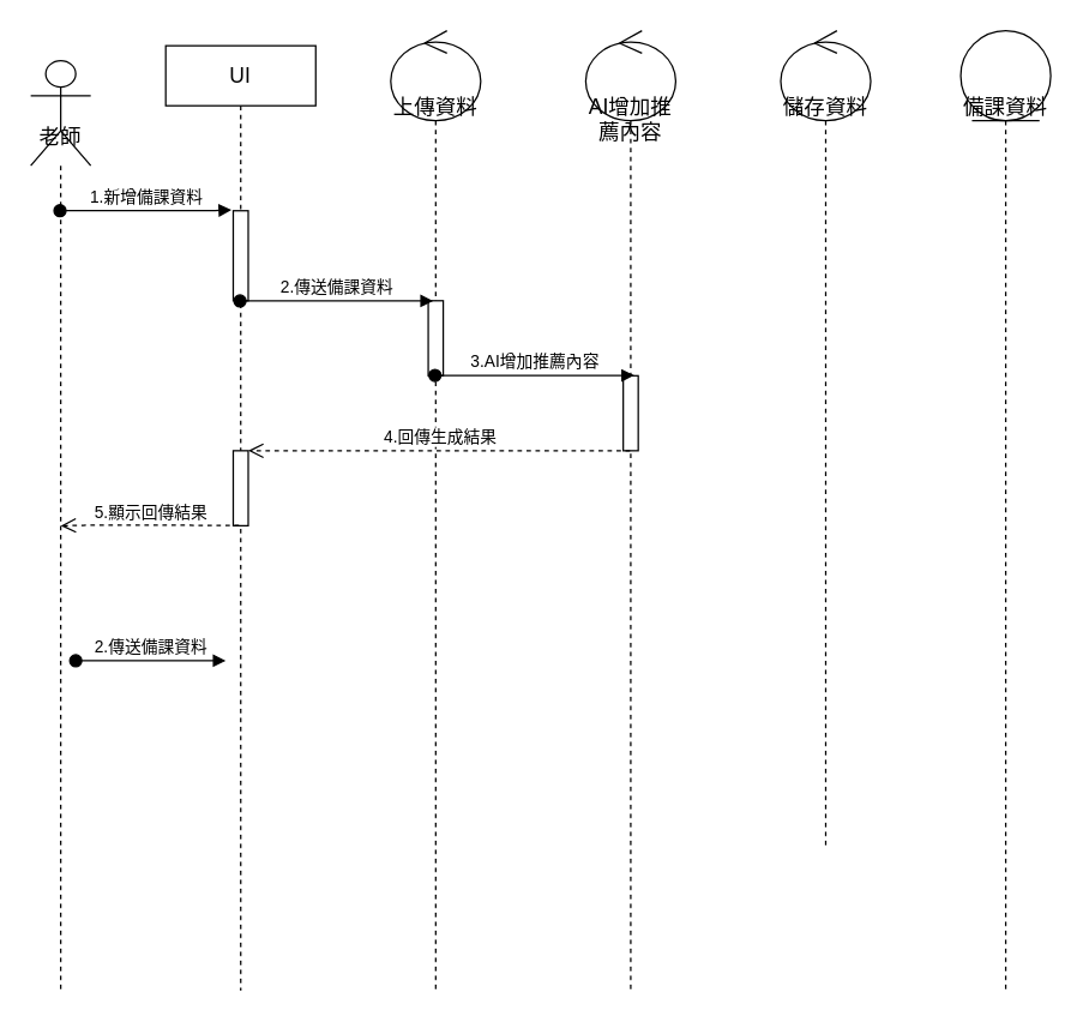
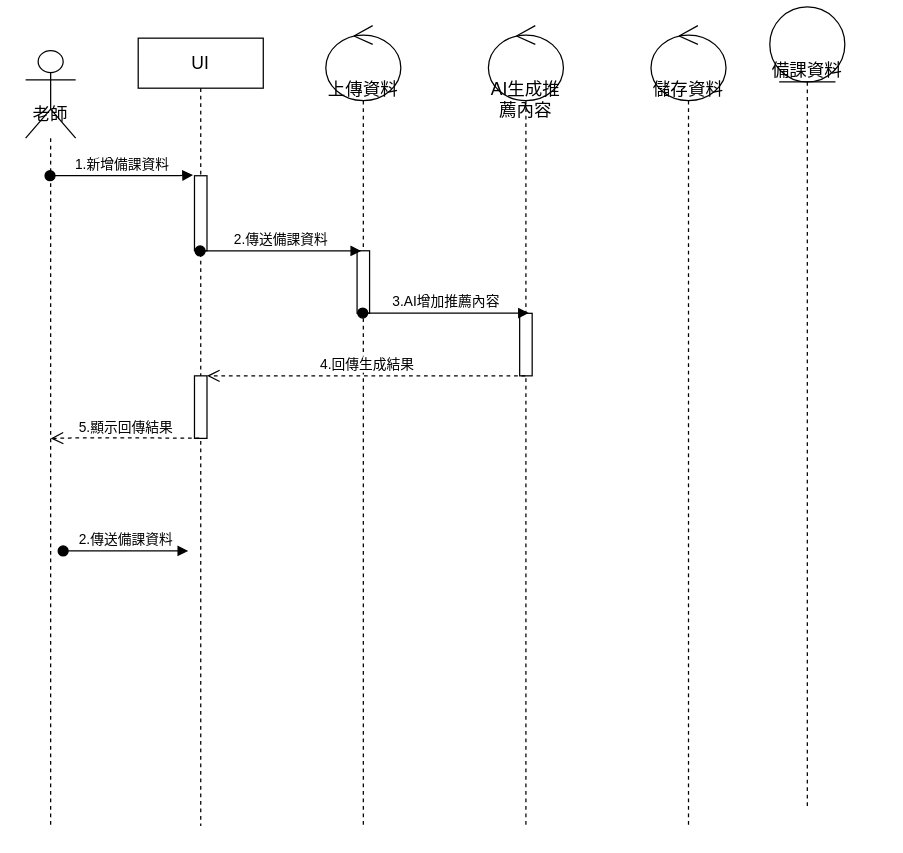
  <mxCell id="0" />
  <mxCell id="1" parent="0" />
  <mxCell id="2" value="&lt;font style=&quot;font-size: 14px;&quot;&gt;老師&lt;/font&gt;" style="shape=umlLifeline;participant=umlActor;perimeter=lifelinePerimeter;whiteSpace=wrap;html=1;container=1;collapsible=0;recursiveResize=0;verticalAlign=top;spacingTop=36;outlineConnect=0;size=70;" parent="1" vertex="1"><mxGeometry x="20" y="40" width="40" height="620" as="geometry" /></mxCell>
  <mxCell id="3" value="UI" style="shape=umlLifeline;perimeter=lifelinePerimeter;whiteSpace=wrap;html=1;container=1;collapsible=0;recursiveResize=0;outlineConnect=0;fontSize=14;" parent="1" vertex="1"><mxGeometry x="110" y="30" width="100" height="630" as="geometry" /></mxCell>
  <mxCell id="4" value="" style="html=1;points=[];perimeter=orthogonalPerimeter;" vertex="1" parent="3"><mxGeometry x="45" y="110" width="10" height="60" as="geometry" /></mxCell>
  <mxCell id="5" value="" style="html=1;points=[];perimeter=orthogonalPerimeter;" vertex="1" parent="3"><mxGeometry x="45" y="270" width="10" height="50" as="geometry" /></mxCell>
  <mxCell id="6" value="2.傳送備課資料" style="html=1;verticalAlign=bottom;startArrow=oval;startFill=1;endArrow=block;startSize=8;" edge="1" parent="3"><mxGeometry width="60" relative="1" as="geometry"><mxPoint x="-60" y="410" as="sourcePoint" /><mxPoint x="40" y="410" as="targetPoint" /></mxGeometry></mxCell>
  <mxCell id="7" value="上傳資料" style="shape=umlLifeline;participant=umlControl;perimeter=lifelinePerimeter;whiteSpace=wrap;html=1;container=1;collapsible=0;recursiveResize=0;verticalAlign=top;spacingTop=36;outlineConnect=0;fontSize=14;size=60;align=center;" parent="1" vertex="1"><mxGeometry x="260" y="20" width="60" height="640" as="geometry" /></mxCell>
  <mxCell id="8" value="" style="html=1;points=[];perimeter=orthogonalPerimeter;" vertex="1" parent="7"><mxGeometry x="25" y="180" width="10" height="50" as="geometry" /></mxCell>
- <mxCell id="9" value="AI增加推薦內容" style="shape=umlLifeline;participant=umlControl;perimeter=lifelinePerimeter;whiteSpace=wrap;html=1;container=1;collapsible=0;recursiveResize=0;verticalAlign=top;spacingTop=36;outlineConnect=0;fontSize=14;size=60;align=center;" parent="1" vertex="1"><mxGeometry x="390" y="20" width="60" height="640" as="geometry" /></mxCell>
+ <mxCell id="9" value="AI生成推薦內容" style="shape=umlLifeline;participant=umlControl;perimeter=lifelinePerimeter;whiteSpace=wrap;html=1;container=1;collapsible=0;recursiveResize=0;verticalAlign=top;spacingTop=36;outlineConnect=0;fontSize=14;size=60;align=center;" parent="1" vertex="1"><mxGeometry x="390" y="20" width="60" height="640" as="geometry" /></mxCell>
  <mxCell id="10" value="" style="html=1;points=[];perimeter=orthogonalPerimeter;" vertex="1" parent="9"><mxGeometry x="25" y="230" width="10" height="50" as="geometry" /></mxCell>
- <mxCell id="11" value="儲存資料" style="shape=umlLifeline;participant=umlControl;perimeter=lifelinePerimeter;whiteSpace=wrap;html=1;container=1;collapsible=0;recursiveResize=0;verticalAlign=top;spacingTop=36;outlineConnect=0;fontSize=14;size=60;align=center;" parent="1" vertex="1"><mxGeometry x="520" y="20" width="60" height="545" as="geometry" /></mxCell>
- <mxCell id="12" value="備課資料" style="shape=umlLifeline;participant=umlEntity;perimeter=lifelinePerimeter;whiteSpace=wrap;html=1;container=1;collapsible=0;recursiveResize=0;verticalAlign=top;spacingTop=36;outlineConnect=0;fontSize=14;size=60;" parent="1" vertex="1"><mxGeometry x="640" y="20" width="60" height="640" as="geometry" /></mxCell>
+ <mxCell id="11" value="儲存資料" style="shape=umlLifeline;participant=umlControl;perimeter=lifelinePerimeter;whiteSpace=wrap;html=1;container=1;collapsible=0;recursiveResize=0;verticalAlign=top;spacingTop=36;outlineConnect=0;fontSize=14;size=60;align=center;" parent="1" vertex="1"><mxGeometry x="520" y="20" width="60" height="640" as="geometry" /></mxCell>
+ <mxCell id="12" value="備課資料" style="shape=umlLifeline;participant=umlEntity;perimeter=lifelinePerimeter;whiteSpace=wrap;html=1;container=1;collapsible=0;recursiveResize=0;verticalAlign=top;spacingTop=36;outlineConnect=0;fontSize=14;size=60;" parent="1" vertex="1"><mxGeometry x="615" y="5" width="60" height="640" as="geometry" /></mxCell>
  <mxCell id="13" value="1.新增備課資料" style="html=1;verticalAlign=bottom;startArrow=oval;startFill=1;endArrow=block;startSize=8;entryX=-0.122;entryY=-0.009;entryDx=0;entryDy=0;entryPerimeter=0;" edge="1" parent="1" source="2" target="4"><mxGeometry width="60" relative="1" as="geometry"><mxPoint x="90" y="140" as="sourcePoint" /><mxPoint x="150" y="140" as="targetPoint" /><Array as="points"><mxPoint x="140" y="140" /></Array></mxGeometry></mxCell>
  <mxCell id="14" value="2.傳送備課資料" style="html=1;verticalAlign=bottom;startArrow=oval;startFill=1;endArrow=block;startSize=8;entryX=0.33;entryY=0.003;entryDx=0;entryDy=0;entryPerimeter=0;" edge="1" parent="1" source="3" target="8"><mxGeometry width="60" relative="1" as="geometry"><mxPoint x="190" y="200" as="sourcePoint" /><mxPoint x="250" y="200" as="targetPoint" /></mxGeometry></mxCell>
  <mxCell id="15" value="3.AI增加推薦內容" style="html=1;verticalAlign=bottom;startArrow=oval;startFill=1;endArrow=block;startSize=8;entryX=0.735;entryY=-0.004;entryDx=0;entryDy=0;entryPerimeter=0;" edge="1" parent="1" source="7" target="10"><mxGeometry width="60" relative="1" as="geometry"><mxPoint x="330" y="249" as="sourcePoint" /><mxPoint x="458.8" y="249" as="targetPoint" /></mxGeometry></mxCell>
  <mxCell id="16" value="4.回傳生成結果" style="html=1;verticalAlign=bottom;endArrow=open;dashed=1;endSize=8;" edge="1" parent="1" source="9" target="5"><mxGeometry relative="1" as="geometry"><mxPoint x="380" y="300" as="sourcePoint" /><mxPoint x="220" y="300" as="targetPoint" /><Array as="points"><mxPoint x="340" y="300" /></Array></mxGeometry></mxCell>
  <mxCell id="17" value="5.顯示回傳結果" style="html=1;verticalAlign=bottom;endArrow=open;dashed=1;endSize=8;exitX=0.378;exitY=0.996;exitDx=0;exitDy=0;exitPerimeter=0;" edge="1" parent="1" source="5"><mxGeometry relative="1" as="geometry"><mxPoint x="144.5" y="349.5" as="sourcePoint" /><mxPoint x="40" y="350" as="targetPoint" /><Array as="points"><mxPoint x="65" y="349.5" /></Array></mxGeometry></mxCell>
